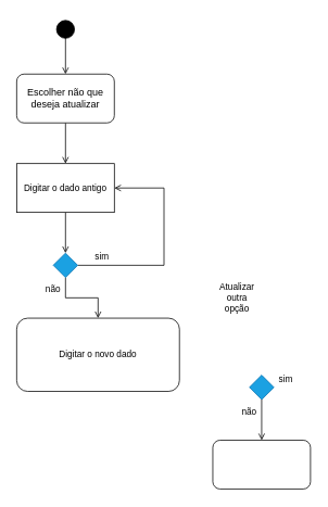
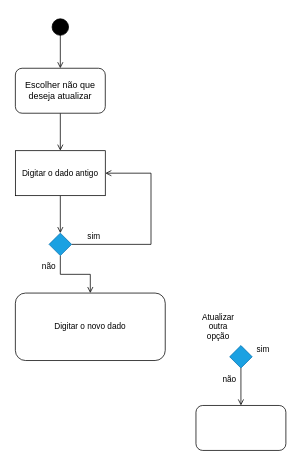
  <mxCell id="0" />
  <mxCell id="1" parent="0" />
  <mxCell id="2" style="edgeStyle=orthogonalEdgeStyle;rounded=0;orthogonalLoop=1;jettySize=auto;html=1;entryX=0.5;entryY=0;entryDx=0;entryDy=0;endArrow=open;endFill=0;exitX=0.5;exitY=0.8;exitDx=0;exitDy=0;exitPerimeter=0;" edge="1" parent="1" source="3" target="5"><mxGeometry relative="1" as="geometry"><mxPoint x="81" y="40" as="sourcePoint" /></mxGeometry></mxCell>
  <mxCell id="3" value="" style="ellipse;html=1;shape=startState;fillColor=#000000;strokeColor=#000000;" vertex="1" parent="1"><mxGeometry x="65" y="20" width="30" height="30" as="geometry" /></mxCell>
  <mxCell id="4" style="edgeStyle=orthogonalEdgeStyle;shape=connector;rounded=0;orthogonalLoop=1;jettySize=auto;html=1;exitX=0.5;exitY=1;exitDx=0;exitDy=0;labelBackgroundColor=default;strokeColor=default;fontFamily=Helvetica;fontSize=11;fontColor=default;endArrow=open;endFill=0;" edge="1" parent="1" source="5" target="13"><mxGeometry relative="1" as="geometry"><mxPoint x="80" y="210" as="targetPoint" /></mxGeometry></mxCell>
  <mxCell id="5" value="Escolher não que deseja atualizar" style="rounded=1;whiteSpace=wrap;html=1;" vertex="1" parent="1"><mxGeometry x="20" y="90" width="120" height="60" as="geometry" /></mxCell>
  <mxCell id="6" style="edgeStyle=orthogonalEdgeStyle;shape=connector;rounded=0;orthogonalLoop=1;jettySize=auto;html=1;exitX=0.5;exitY=1;exitDx=0;exitDy=0;entryX=0.5;entryY=0;entryDx=0;entryDy=0;labelBackgroundColor=default;strokeColor=default;fontFamily=Helvetica;fontSize=11;fontColor=default;endArrow=open;endFill=0;" edge="1" parent="1" source="7" target="10"><mxGeometry relative="1" as="geometry" /></mxCell>
  <mxCell id="7" value="" style="rhombus;whiteSpace=wrap;html=1;fillColor=#1ba1e2;strokeColor=#006EAF;fontColor=#ffffff;" vertex="1" parent="1"><mxGeometry x="306" y="460" width="30" height="30" as="geometry" /></mxCell>
- <mxCell id="8" value="Atualizar outra opção" style="text;html=1;strokeColor=none;fillColor=none;align=center;verticalAlign=middle;whiteSpace=wrap;rounded=0;fontSize=11;fontFamily=Helvetica;fontColor=default;" vertex="1" parent="1"><mxGeometry x="261" y="350" width="60" height="30" as="geometry" /></mxCell>
+ <mxCell id="8" value="Atualizar outra opção" style="text;html=1;strokeColor=none;fillColor=none;align=center;verticalAlign=middle;whiteSpace=wrap;rounded=0;fontSize=11;fontFamily=Helvetica;fontColor=default;" vertex="1" parent="1"><mxGeometry x="261" y="420" width="60" height="30" as="geometry" /></mxCell>
  <mxCell id="9" value="sim" style="text;html=1;strokeColor=none;fillColor=none;align=center;verticalAlign=middle;whiteSpace=wrap;rounded=0;fontSize=11;fontFamily=Helvetica;fontColor=default;" vertex="1" parent="1"><mxGeometry x="321" y="450" width="60" height="30" as="geometry" /></mxCell>
  <mxCell id="10" value="" style="rounded=1;whiteSpace=wrap;html=1;fontFamily=Helvetica;fontSize=11;fontColor=default;" vertex="1" parent="1"><mxGeometry x="261" y="540" width="120" height="60" as="geometry" /></mxCell>
  <mxCell id="11" value="não" style="text;html=1;strokeColor=none;fillColor=none;align=center;verticalAlign=middle;whiteSpace=wrap;rounded=0;fontSize=11;fontFamily=Helvetica;fontColor=default;" vertex="1" parent="1"><mxGeometry x="276" y="490" width="60" height="30" as="geometry" /></mxCell>
  <mxCell id="12" style="edgeStyle=orthogonalEdgeStyle;shape=connector;rounded=0;orthogonalLoop=1;jettySize=auto;html=1;exitX=0.5;exitY=1;exitDx=0;exitDy=0;entryX=0.5;entryY=0;entryDx=0;entryDy=0;labelBackgroundColor=default;strokeColor=default;fontFamily=Helvetica;fontSize=11;fontColor=default;endArrow=open;endFill=0;" edge="1" parent="1" source="13" target="16"><mxGeometry relative="1" as="geometry" /></mxCell>
  <mxCell id="13" value="Digitar o dado antigo" style="whiteSpace=wrap;html=1;fontFamily=Helvetica;fontSize=11;fontColor=default;rounded=0;" vertex="1" parent="1"><mxGeometry x="20" y="200" width="120" height="60" as="geometry" /></mxCell>
  <mxCell id="14" style="edgeStyle=orthogonalEdgeStyle;shape=connector;rounded=0;orthogonalLoop=1;jettySize=auto;html=1;exitX=1;exitY=0.5;exitDx=0;exitDy=0;entryX=1;entryY=0.5;entryDx=0;entryDy=0;labelBackgroundColor=default;strokeColor=default;fontFamily=Helvetica;fontSize=11;fontColor=default;endArrow=open;endFill=0;" edge="1" parent="1" source="16" target="13"><mxGeometry relative="1" as="geometry"><Array as="points"><mxPoint x="201" y="325" /><mxPoint x="201" y="230" /></Array></mxGeometry></mxCell>
  <mxCell id="15" style="edgeStyle=orthogonalEdgeStyle;shape=connector;rounded=0;orthogonalLoop=1;jettySize=auto;html=1;exitX=0.5;exitY=1;exitDx=0;exitDy=0;entryX=0.5;entryY=0;entryDx=0;entryDy=0;labelBackgroundColor=default;strokeColor=default;fontFamily=Helvetica;fontSize=11;fontColor=default;endArrow=open;endFill=0;" edge="1" parent="1" source="16" target="17"><mxGeometry relative="1" as="geometry" /></mxCell>
  <mxCell id="16" value="" style="rhombus;whiteSpace=wrap;html=1;fillColor=#1ba1e2;strokeColor=#006EAF;fontColor=#ffffff;" vertex="1" parent="1"><mxGeometry x="65" y="310" width="30" height="30" as="geometry" /></mxCell>
  <mxCell id="17" value="Digitar o novo dado" style="rounded=1;whiteSpace=wrap;html=1;fontFamily=Helvetica;fontSize=11;fontColor=default;" vertex="1" parent="1"><mxGeometry x="20" y="390" width="200" height="90" as="geometry" /></mxCell>
  <mxCell id="18" value="sim" style="text;html=1;strokeColor=none;fillColor=none;align=center;verticalAlign=middle;whiteSpace=wrap;rounded=0;fontSize=11;fontFamily=Helvetica;fontColor=default;" vertex="1" parent="1"><mxGeometry x="95" y="300" width="60" height="30" as="geometry" /></mxCell>
  <mxCell id="19" value="não" style="text;html=1;strokeColor=none;fillColor=none;align=center;verticalAlign=middle;whiteSpace=wrap;rounded=0;fontSize=11;fontFamily=Helvetica;fontColor=default;" vertex="1" parent="1"><mxGeometry x="35" y="340" width="60" height="30" as="geometry" /></mxCell>
